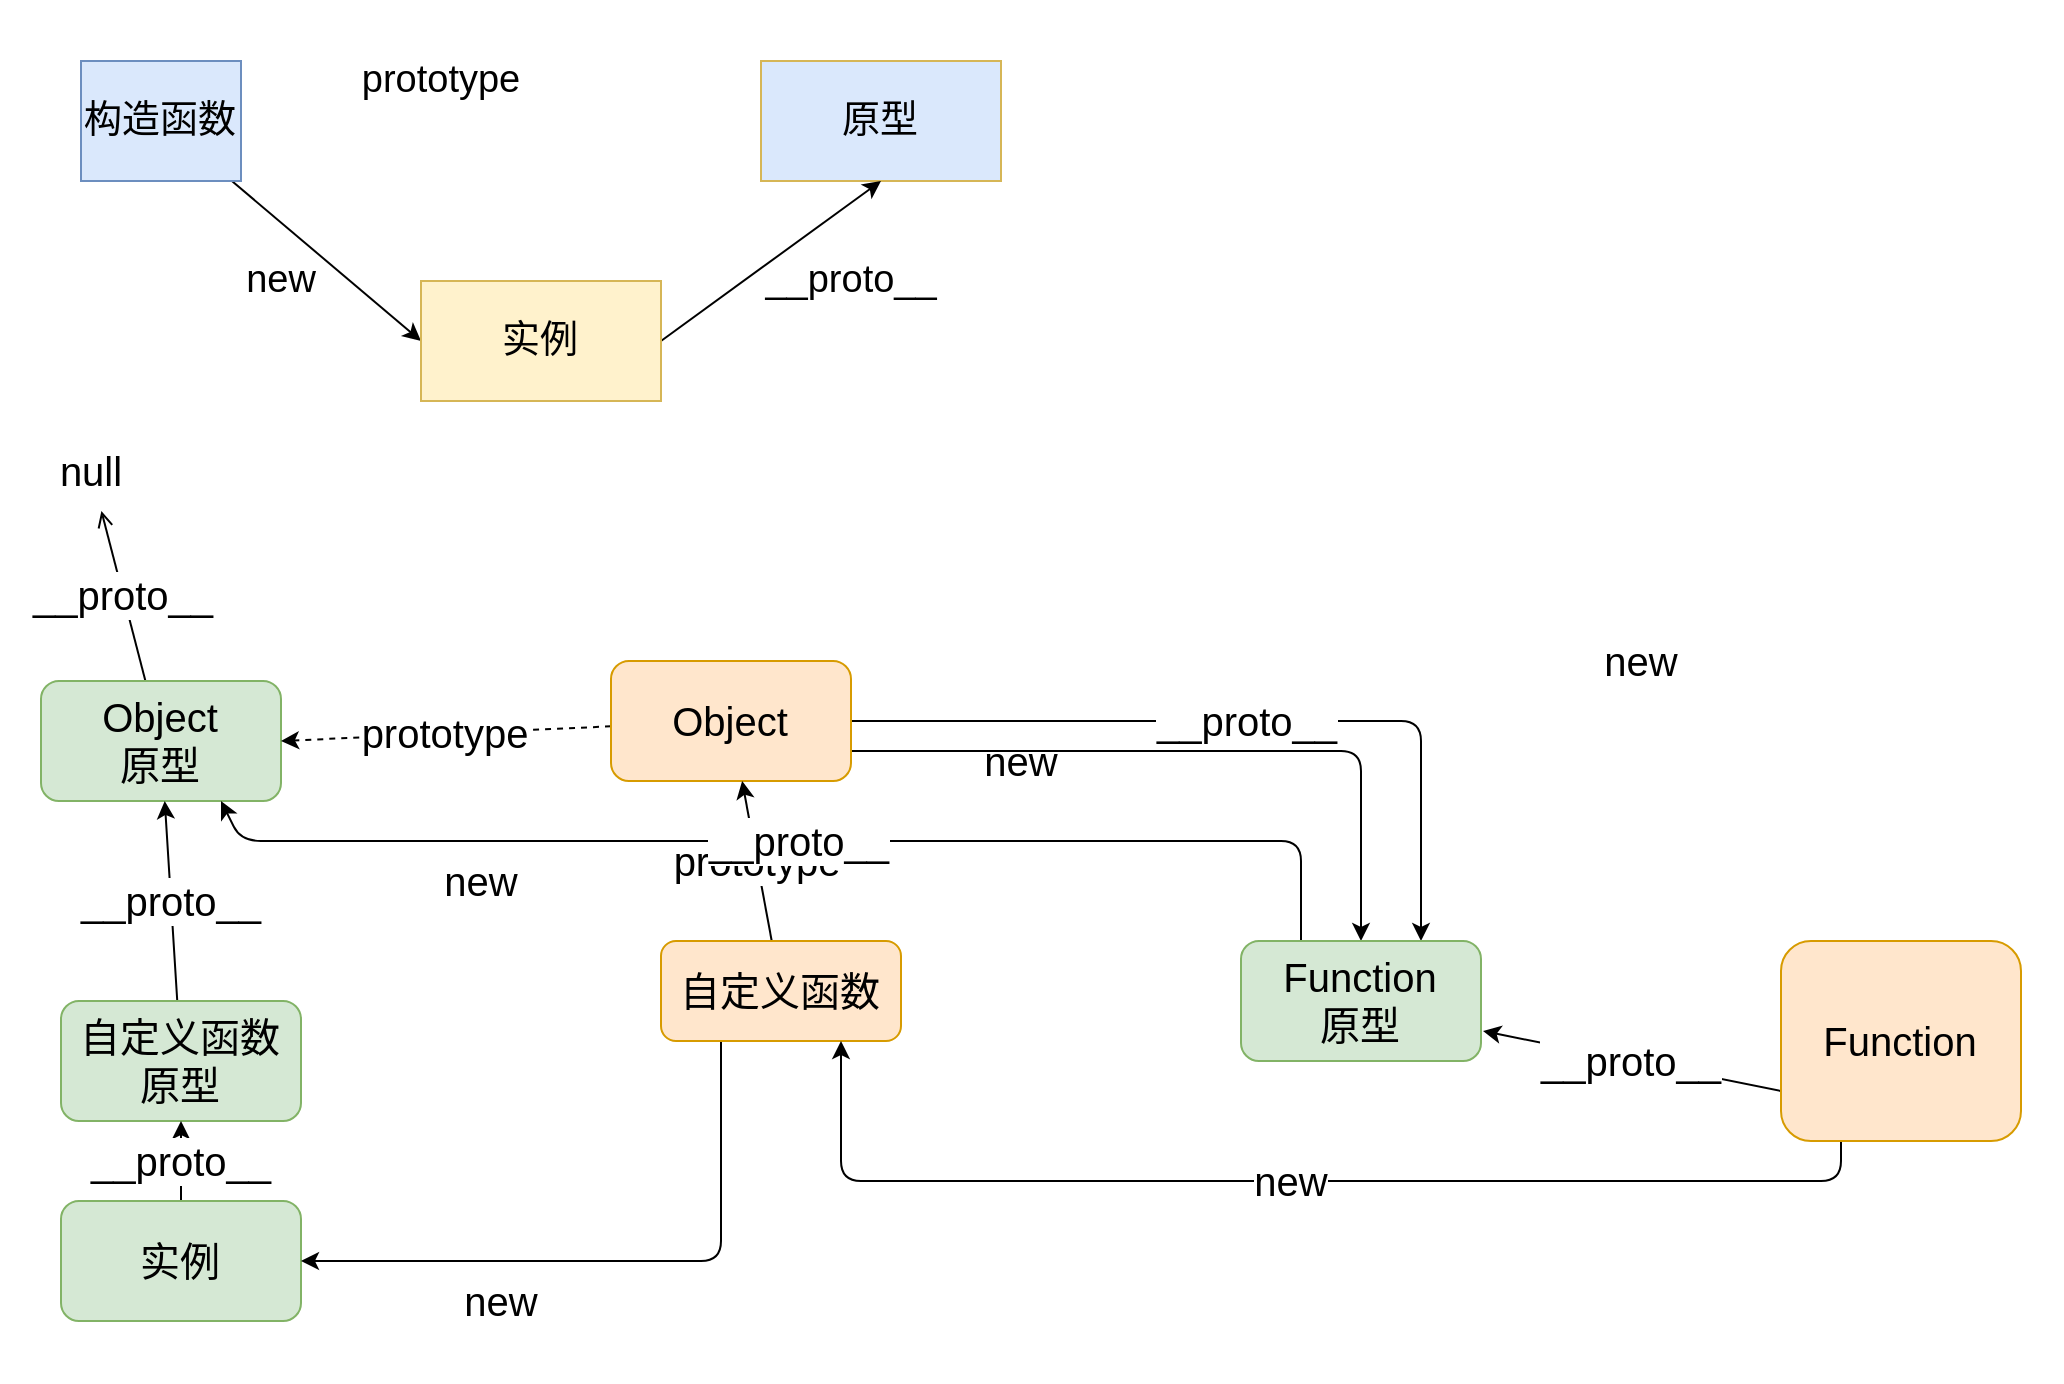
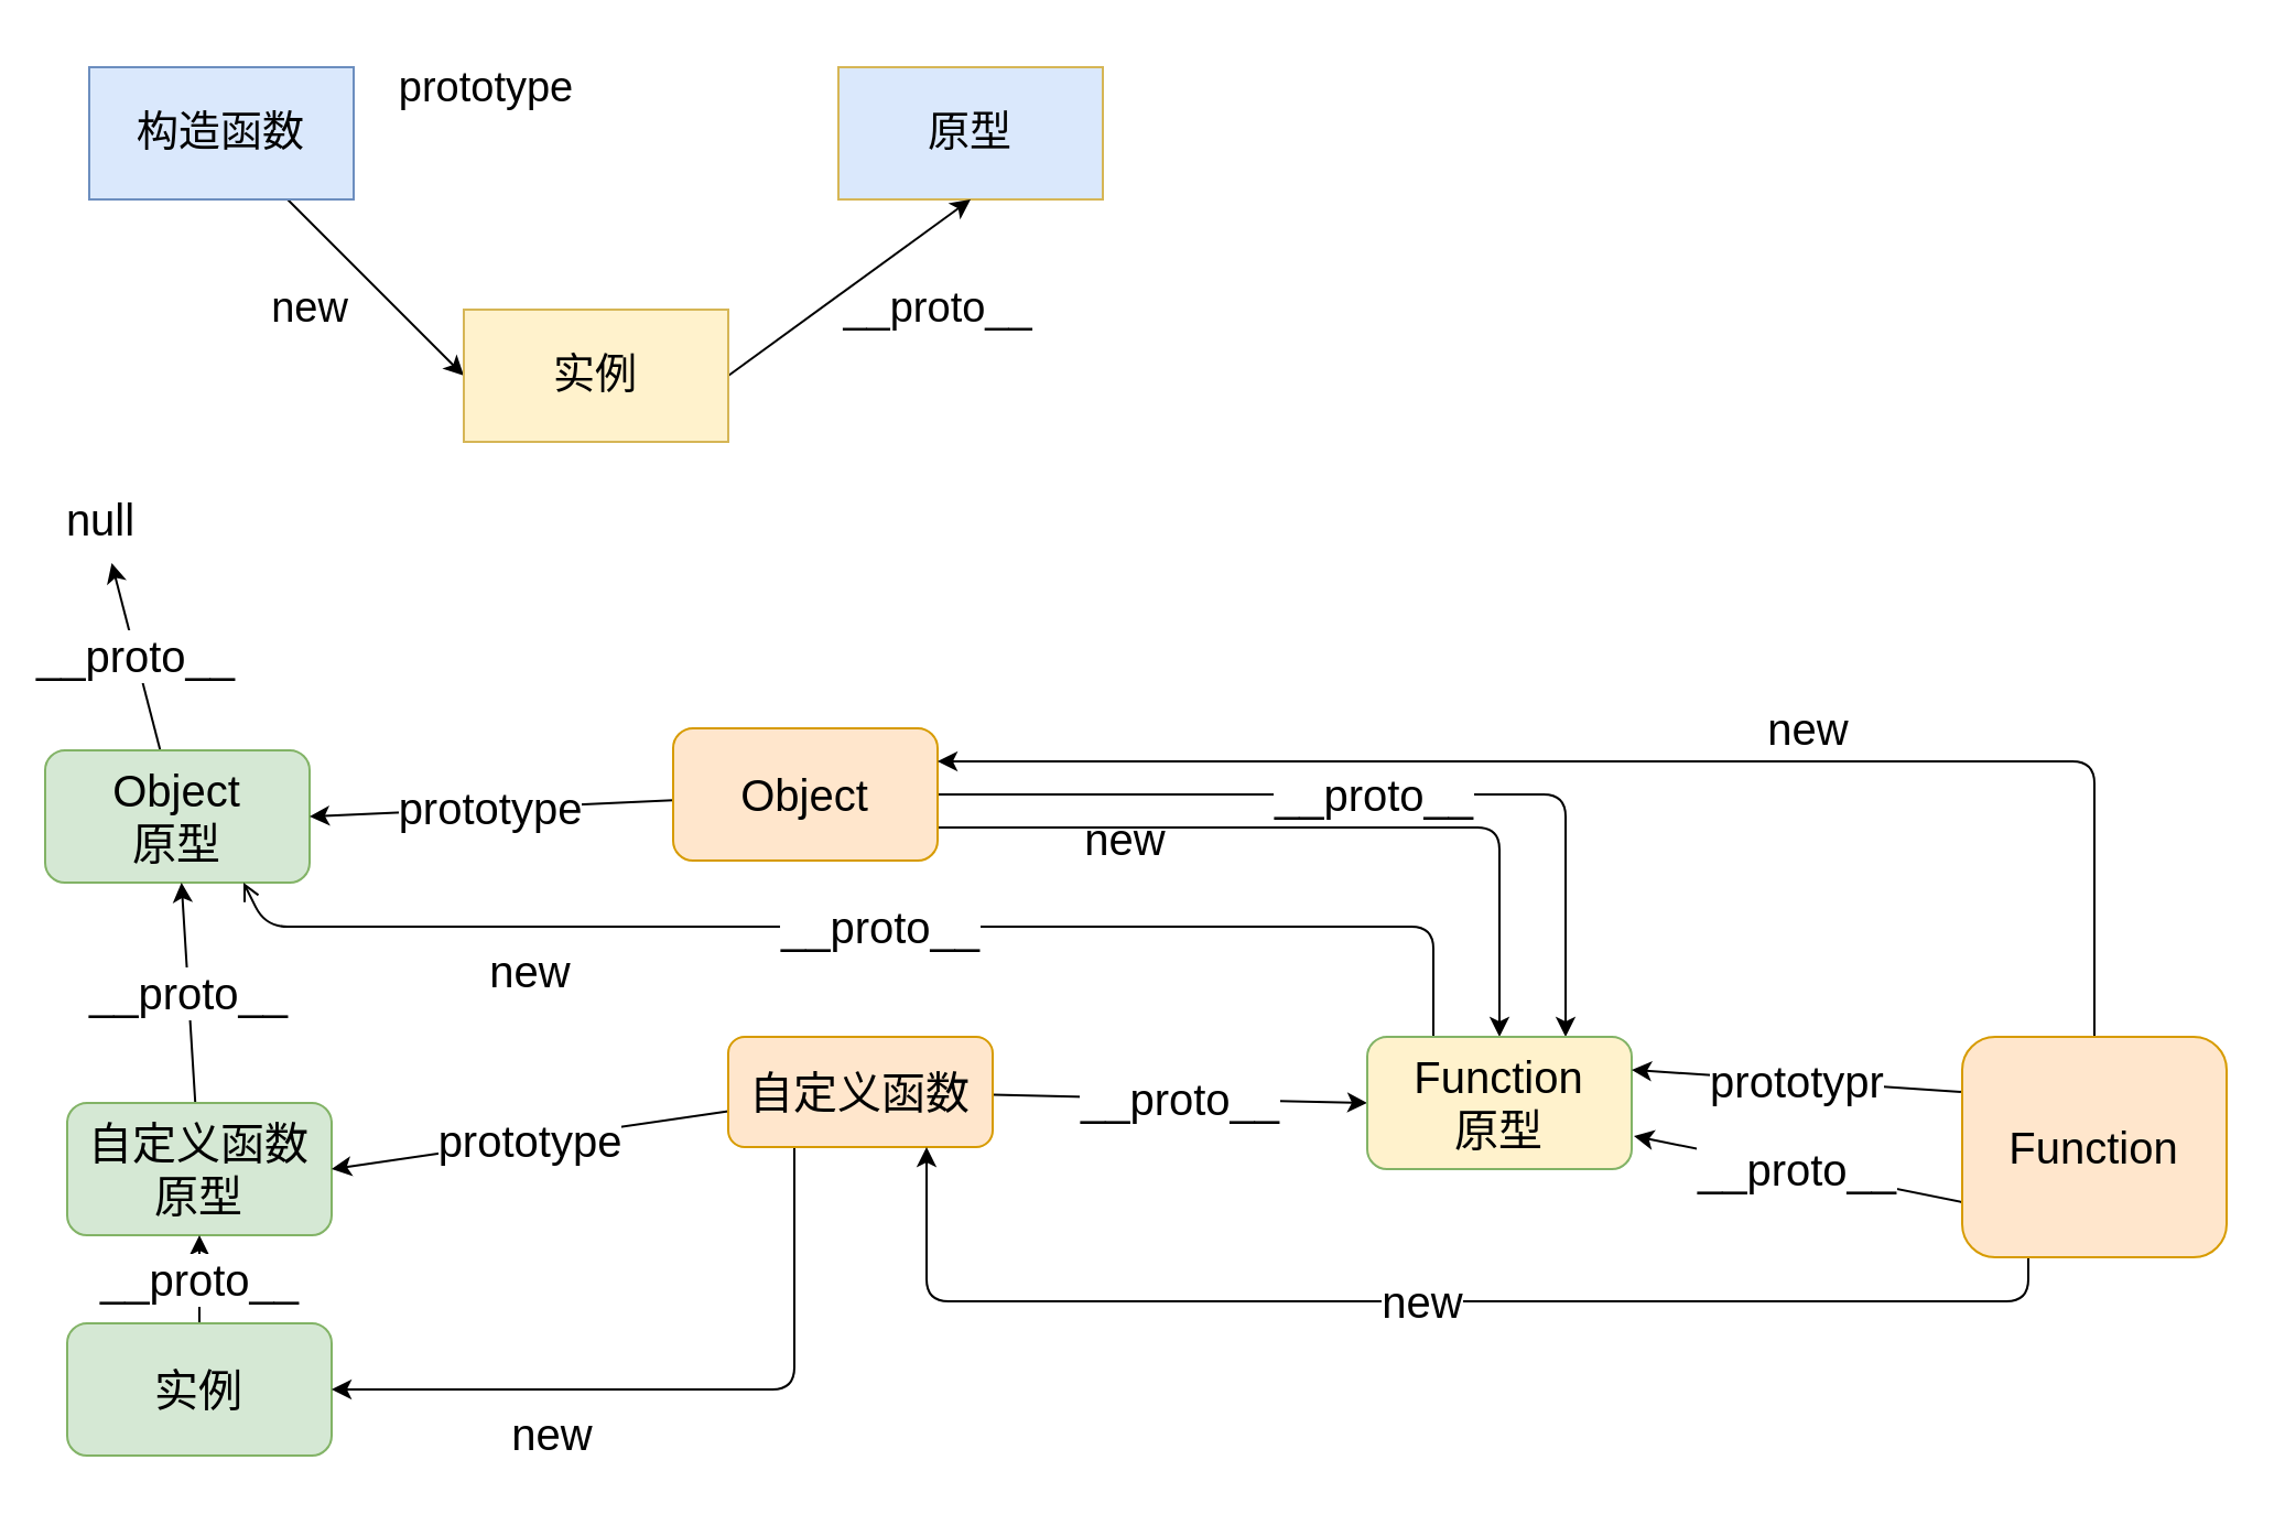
  <mxCell id="0" />
  <mxCell id="1" parent="0" />
  <mxCell id="2" style="edgeStyle=none;html=1;entryX=0;entryY=0.5;entryDx=0;entryDy=0;fontSize=19;" edge="1" parent="1" source="3" target="7"><mxGeometry relative="1" as="geometry" /></mxCell>
- <mxCell id="3" value="&lt;font style=&quot;font-size: 19px;&quot;&gt;构造函数&lt;/font&gt;" style="rounded=0;whiteSpace=wrap;html=1;fillColor=#dae8fc;strokeColor=#6c8ebf;" vertex="1" parent="1"><mxGeometry x="40" y="30" width="80" height="60" as="geometry" /></mxCell>
+ <mxCell id="3" value="&lt;font style=&quot;font-size: 19px;&quot;&gt;构造函数&lt;/font&gt;" style="rounded=0;whiteSpace=wrap;html=1;fillColor=#dae8fc;strokeColor=#6c8ebf;" vertex="1" parent="1"><mxGeometry x="40" y="30" width="120" height="60" as="geometry" /></mxCell>
  <mxCell id="4" value="&lt;font style=&quot;font-size: 19px;&quot;&gt;原型&lt;/font&gt;" style="rounded=0;whiteSpace=wrap;html=1;fillColor=#dae8fc;strokeColor=#d6b656;" vertex="1" parent="1"><mxGeometry x="380" y="30" width="120" height="60" as="geometry" /></mxCell>
  <mxCell id="5" value="prototype" style="text;html=1;align=center;verticalAlign=middle;resizable=0;points=[];autosize=1;strokeColor=none;fillColor=none;fontSize=19;" vertex="1" parent="1"><mxGeometry x="170" y="20" width="100" height="40" as="geometry" /></mxCell>
  <mxCell id="6" style="edgeStyle=none;html=1;entryX=0.5;entryY=1;entryDx=0;entryDy=0;fontSize=19;exitX=1;exitY=0.5;exitDx=0;exitDy=0;" edge="1" parent="1" source="7" target="4"><mxGeometry relative="1" as="geometry" /></mxCell>
  <mxCell id="7" value="&lt;span style=&quot;font-size: 19px;&quot;&gt;实例&lt;/span&gt;" style="rounded=0;whiteSpace=wrap;html=1;fillColor=#fff2cc;strokeColor=#d6b656;" vertex="1" parent="1"><mxGeometry x="210" y="140" width="120" height="60" as="geometry" /></mxCell>
  <mxCell id="8" value="new" style="text;html=1;align=center;verticalAlign=middle;resizable=0;points=[];autosize=1;strokeColor=none;fillColor=none;fontSize=19;" vertex="1" parent="1"><mxGeometry x="110" y="120" width="60" height="40" as="geometry" /></mxCell>
  <mxCell id="9" value="__proto__" style="text;html=1;align=center;verticalAlign=middle;resizable=0;points=[];autosize=1;strokeColor=none;fillColor=none;fontSize=19;" vertex="1" parent="1"><mxGeometry x="370" y="120" width="110" height="40" as="geometry" /></mxCell>
- <mxCell id="10" value="__proto__" style="edgeStyle=none;html=1;fontSize=20;endArrow=open;" edge="1" parent="1" source="11" target="12"><mxGeometry relative="1" as="geometry" /></mxCell>
+ <mxCell id="10" value="__proto__" style="edgeStyle=none;html=1;fontSize=20;" edge="1" parent="1" source="11" target="12"><mxGeometry relative="1" as="geometry" /></mxCell>
  <mxCell id="11" value="Object&lt;br&gt;原型" style="rounded=1;whiteSpace=wrap;html=1;fontSize=20;fillColor=#d5e8d4;strokeColor=#82b366;" vertex="1" parent="1"><mxGeometry x="20" y="340" width="120" height="60" as="geometry" /></mxCell>
  <mxCell id="12" value="null" style="text;html=1;align=center;verticalAlign=middle;resizable=0;points=[];autosize=1;strokeColor=none;fillColor=none;fontSize=20;" vertex="1" parent="1"><mxGeometry x="20" y="215" width="50" height="40" as="geometry" /></mxCell>
- <mxCell id="13" value="prototype" style="edgeStyle=none;html=1;entryX=1;entryY=0.5;entryDx=0;entryDy=0;fontSize=20;dashed=1;" edge="1" parent="1" source="16" target="11"><mxGeometry relative="1" as="geometry" /></mxCell>
+ <mxCell id="13" value="prototype" style="edgeStyle=none;html=1;entryX=1;entryY=0.5;entryDx=0;entryDy=0;fontSize=20;" edge="1" parent="1" source="16" target="11"><mxGeometry relative="1" as="geometry" /></mxCell>
  <mxCell id="14" value="__proto__" style="edgeStyle=none;html=1;fontSize=20;movable=1;resizable=1;rotatable=1;deletable=1;editable=1;connectable=1;entryX=0.75;entryY=0;entryDx=0;entryDy=0;" edge="1" parent="1" source="16" target="26"><mxGeometry relative="1" as="geometry"><mxPoint x="700" y="460" as="targetPoint" /><Array as="points"><mxPoint x="710" y="360" /></Array></mxGeometry></mxCell>
  <mxCell id="15" style="edgeStyle=none;html=1;exitX=1;exitY=0.75;exitDx=0;exitDy=0;entryX=0.5;entryY=0;entryDx=0;entryDy=0;fontSize=20;" edge="1" parent="1" source="16" target="26"><mxGeometry relative="1" as="geometry"><Array as="points"><mxPoint x="680" y="375" /></Array></mxGeometry></mxCell>
  <mxCell id="16" value="Object" style="rounded=1;whiteSpace=wrap;html=1;fontSize=20;fillColor=#ffe6cc;strokeColor=#d79b00;" vertex="1" parent="1"><mxGeometry x="305" y="330" width="120" height="60" as="geometry" /></mxCell>
  <mxCell id="17" value="__proto__" style="edgeStyle=none;html=1;fontSize=20;" edge="1" parent="1" source="18" target="11"><mxGeometry relative="1" as="geometry" /></mxCell>
  <mxCell id="18" value="自定义函数&lt;br&gt;原型" style="rounded=1;whiteSpace=wrap;html=1;fontSize=20;fillColor=#d5e8d4;strokeColor=#82b366;" vertex="1" parent="1"><mxGeometry x="30" y="500" width="120" height="60" as="geometry" /></mxCell>
  <mxCell id="19" value="__proto__" style="edgeStyle=none;html=1;fontSize=20;" edge="1" parent="1" source="20" target="18"><mxGeometry relative="1" as="geometry" /></mxCell>
  <mxCell id="20" value="实例" style="rounded=1;whiteSpace=wrap;html=1;fontSize=20;fillColor=#d5e8d4;strokeColor=#82b366;" vertex="1" parent="1"><mxGeometry x="30" y="600" width="120" height="60" as="geometry" /></mxCell>
- <mxCell id="21" value="prototype" style="edgeStyle=none;html=1;fontSize=20;" edge="1" parent="1" source="24" target="16"><mxGeometry relative="1" as="geometry" /></mxCell>
+ <mxCell id="21" value="prototype" style="edgeStyle=none;html=1;entryX=1;entryY=0.5;entryDx=0;entryDy=0;fontSize=20;" edge="1" parent="1" source="24" target="18"><mxGeometry relative="1" as="geometry" /></mxCell>
+ <mxCell id="22" value="__proto__" style="edgeStyle=none;html=1;entryX=0;entryY=0.5;entryDx=0;entryDy=0;fontSize=20;" edge="1" parent="1" source="24" target="26"><mxGeometry relative="1" as="geometry" /></mxCell>
  <mxCell id="23" style="edgeStyle=none;html=1;exitX=0.25;exitY=1;exitDx=0;exitDy=0;entryX=1;entryY=0.5;entryDx=0;entryDy=0;fontSize=20;" edge="1" parent="1" source="24" target="20"><mxGeometry relative="1" as="geometry"><Array as="points"><mxPoint x="360" y="630" /></Array></mxGeometry></mxCell>
  <mxCell id="24" value="自定义函数" style="rounded=1;whiteSpace=wrap;html=1;fontSize=20;fillColor=#ffe6cc;strokeColor=#d79b00;" vertex="1" parent="1"><mxGeometry x="330" y="470" width="120" height="50" as="geometry" /></mxCell>
- <mxCell id="25" value="__proto__" style="edgeStyle=none;html=1;exitX=0.25;exitY=0;exitDx=0;exitDy=0;fontSize=20;entryX=0.75;entryY=1;entryDx=0;entryDy=0;" edge="1" parent="1" source="26" target="11"><mxGeometry relative="1" as="geometry"><mxPoint x="120" y="420" as="targetPoint" /><Array as="points"><mxPoint x="650" y="420" /><mxPoint x="400" y="420" /><mxPoint x="120" y="420" /></Array></mxGeometry></mxCell>
- <mxCell id="26" value="Function&lt;br&gt;原型" style="rounded=1;whiteSpace=wrap;html=1;fontSize=20;fillColor=#d5e8d4;strokeColor=#82b366;" vertex="1" parent="1"><mxGeometry x="620" y="470" width="120" height="60" as="geometry" /></mxCell>
+ <mxCell id="25" value="__proto__" style="edgeStyle=none;html=1;exitX=0.25;exitY=0;exitDx=0;exitDy=0;fontSize=20;entryX=0.75;entryY=1;entryDx=0;entryDy=0;endArrow=open;" edge="1" parent="1" source="26" target="11"><mxGeometry relative="1" as="geometry"><mxPoint x="120" y="420" as="targetPoint" /><Array as="points"><mxPoint x="650" y="420" /><mxPoint x="400" y="420" /><mxPoint x="120" y="420" /></Array></mxGeometry></mxCell>
+ <mxCell id="26" value="Function&lt;br&gt;原型" style="rounded=1;whiteSpace=wrap;html=1;fontSize=20;fillColor=#fff2cc;strokeColor=#82b366;" vertex="1" parent="1"><mxGeometry x="620" y="470" width="120" height="60" as="geometry" /></mxCell>
+ <mxCell id="27" value="prototypr" style="edgeStyle=none;html=1;exitX=0;exitY=0.25;exitDx=0;exitDy=0;fontSize=20;entryX=1;entryY=0.25;entryDx=0;entryDy=0;" edge="1" parent="1" source="31" target="26"><mxGeometry relative="1" as="geometry"><mxPoint x="750" y="484.882" as="targetPoint" /></mxGeometry></mxCell>
  <mxCell id="28" value="__proto__" style="edgeStyle=none;html=1;exitX=0;exitY=0.75;exitDx=0;exitDy=0;entryX=1;entryY=0.75;entryDx=0;entryDy=0;fontSize=20;" edge="1" parent="1" source="31"><mxGeometry relative="1" as="geometry"><mxPoint x="871" y="515" as="sourcePoint" /><mxPoint x="741" y="515" as="targetPoint" /></mxGeometry></mxCell>
  <mxCell id="29" value="new" style="edgeStyle=none;html=1;exitX=0.25;exitY=1;exitDx=0;exitDy=0;fontSize=20;entryX=0.75;entryY=1;entryDx=0;entryDy=0;" edge="1" parent="1" source="31" target="24"><mxGeometry relative="1" as="geometry"><mxPoint x="410" y="610" as="targetPoint" /><Array as="points"><mxPoint x="920" y="590" /><mxPoint x="690" y="590" /><mxPoint x="530" y="590" /><mxPoint x="420" y="590" /></Array></mxGeometry></mxCell>
+ <mxCell id="30" style="edgeStyle=none;html=1;entryX=1;entryY=0.25;entryDx=0;entryDy=0;fontSize=20;" edge="1" parent="1" source="31" target="16"><mxGeometry relative="1" as="geometry"><Array as="points"><mxPoint x="950" y="345" /></Array></mxGeometry></mxCell>
  <mxCell id="31" value="Function" style="rounded=1;whiteSpace=wrap;html=1;fontSize=20;fillColor=#ffe6cc;strokeColor=#d79b00;" vertex="1" parent="1"><mxGeometry x="890" y="470" width="120" height="100" as="geometry" /></mxCell>
  <mxCell id="32" value="new" style="text;html=1;align=center;verticalAlign=middle;resizable=0;points=[];autosize=1;strokeColor=none;fillColor=none;fontSize=20;" vertex="1" parent="1"><mxGeometry x="210" y="420" width="60" height="40" as="geometry" /></mxCell>
  <mxCell id="33" value="new" style="text;html=1;align=center;verticalAlign=middle;resizable=0;points=[];autosize=1;strokeColor=none;fillColor=none;fontSize=20;" vertex="1" parent="1"><mxGeometry x="480" y="360" width="60" height="40" as="geometry" /></mxCell>
  <mxCell id="34" value="new" style="text;html=1;align=center;verticalAlign=middle;resizable=0;points=[];autosize=1;strokeColor=none;fillColor=none;fontSize=20;" vertex="1" parent="1"><mxGeometry x="790" y="310" width="60" height="40" as="geometry" /></mxCell>
  <mxCell id="35" value="new" style="text;html=1;align=center;verticalAlign=middle;resizable=0;points=[];autosize=1;strokeColor=none;fillColor=none;fontSize=20;" vertex="1" parent="1"><mxGeometry x="220" y="630" width="60" height="40" as="geometry" /></mxCell>
